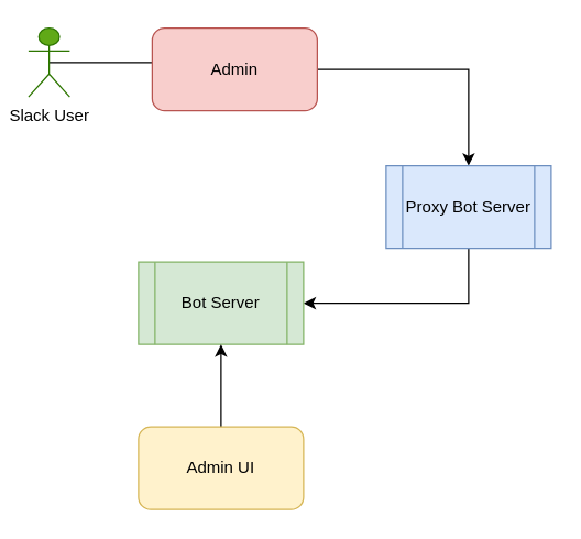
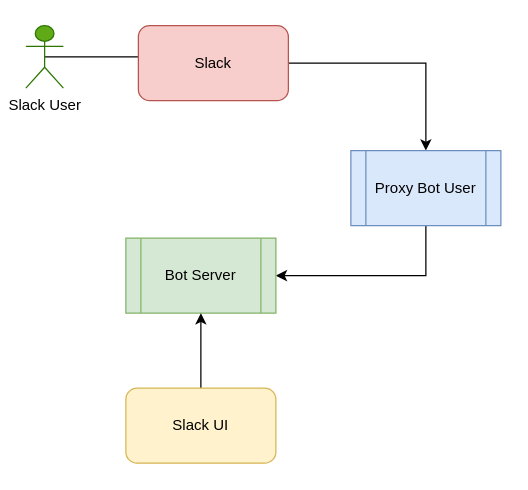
  <mxCell id="0" />
  <mxCell id="1" parent="0" />
  <mxCell id="2" style="edgeStyle=orthogonalEdgeStyle;rounded=0;orthogonalLoop=1;jettySize=auto;html=1;exitX=0.5;exitY=0.5;exitDx=0;exitDy=0;exitPerimeter=0;" edge="1" parent="1" source="3"><mxGeometry relative="1" as="geometry"><mxPoint x="200" y="45" as="targetPoint" /></mxGeometry></mxCell>
  <mxCell id="3" value="&lt;font color=&quot;#000000&quot;&gt;Slack User&lt;/font&gt;" style="shape=umlActor;verticalLabelPosition=bottom;verticalAlign=top;html=1;outlineConnect=0;fillColor=#60a917;strokeColor=#2D7600;fontColor=#ffffff;" vertex="1" parent="1"><mxGeometry x="20" y="20" width="30" height="50" as="geometry" /></mxCell>
  <mxCell id="4" style="edgeStyle=orthogonalEdgeStyle;rounded=0;orthogonalLoop=1;jettySize=auto;html=1;exitX=1;exitY=0.5;exitDx=0;exitDy=0;entryX=0.5;entryY=0;entryDx=0;entryDy=0;" edge="1" parent="1" source="5" target="7"><mxGeometry relative="1" as="geometry" /></mxCell>
- <mxCell id="5" value="Admin" style="rounded=1;whiteSpace=wrap;html=1;fillColor=#f8cecc;strokeColor=#b85450;" vertex="1" parent="1"><mxGeometry x="110" y="20" width="120" height="60" as="geometry" /></mxCell>
+ <mxCell id="5" value="Slack" style="rounded=1;whiteSpace=wrap;html=1;fillColor=#f8cecc;strokeColor=#b85450;" vertex="1" parent="1"><mxGeometry x="110" y="20" width="120" height="60" as="geometry" /></mxCell>
  <mxCell id="6" style="edgeStyle=orthogonalEdgeStyle;rounded=0;orthogonalLoop=1;jettySize=auto;html=1;exitX=0.5;exitY=1;exitDx=0;exitDy=0;entryX=1;entryY=0.5;entryDx=0;entryDy=0;" edge="1" parent="1" source="7" target="8"><mxGeometry relative="1" as="geometry" /></mxCell>
- <mxCell id="7" value="Proxy Bot Server" style="shape=process;whiteSpace=wrap;html=1;backgroundOutline=1;fillColor=#dae8fc;strokeColor=#6c8ebf;" vertex="1" parent="1"><mxGeometry x="280" y="120" width="120" height="60" as="geometry" /></mxCell>
+ <mxCell id="7" value="Proxy Bot User" style="shape=process;whiteSpace=wrap;html=1;backgroundOutline=1;fillColor=#dae8fc;strokeColor=#6c8ebf;" vertex="1" parent="1"><mxGeometry x="280" y="120" width="120" height="60" as="geometry" /></mxCell>
  <mxCell id="8" value="Bot Server" style="shape=process;whiteSpace=wrap;html=1;backgroundOutline=1;fillColor=#d5e8d4;strokeColor=#82b366;" vertex="1" parent="1"><mxGeometry x="100" y="190" width="120" height="60" as="geometry" /></mxCell>
  <mxCell id="9" style="edgeStyle=orthogonalEdgeStyle;rounded=0;orthogonalLoop=1;jettySize=auto;html=1;exitX=0.5;exitY=0;exitDx=0;exitDy=0;entryX=0.5;entryY=1;entryDx=0;entryDy=0;" edge="1" parent="1" source="10" target="8"><mxGeometry relative="1" as="geometry" /></mxCell>
- <mxCell id="10" value="Admin UI" style="rounded=1;whiteSpace=wrap;html=1;fillColor=#fff2cc;strokeColor=#d6b656;" vertex="1" parent="1"><mxGeometry x="100" y="310" width="120" height="60" as="geometry" /></mxCell>
+ <mxCell id="10" value="Slack UI" style="rounded=1;whiteSpace=wrap;html=1;fillColor=#fff2cc;strokeColor=#d6b656;" vertex="1" parent="1"><mxGeometry x="100" y="310" width="120" height="60" as="geometry" /></mxCell>
